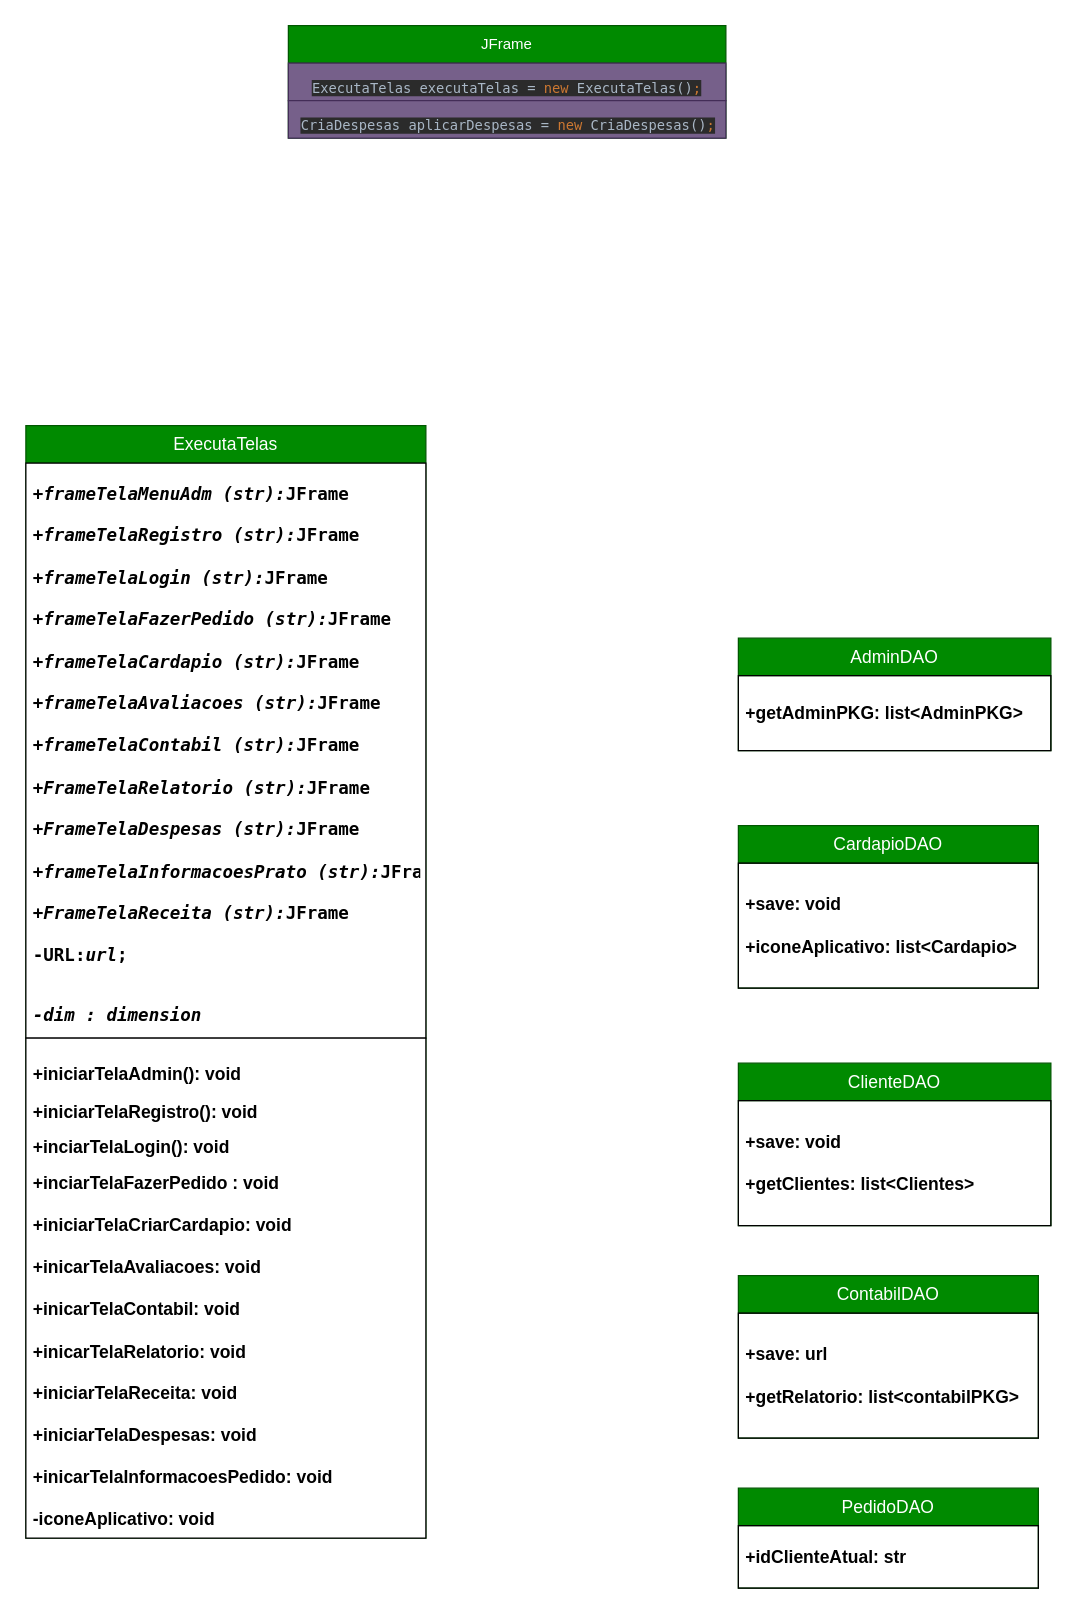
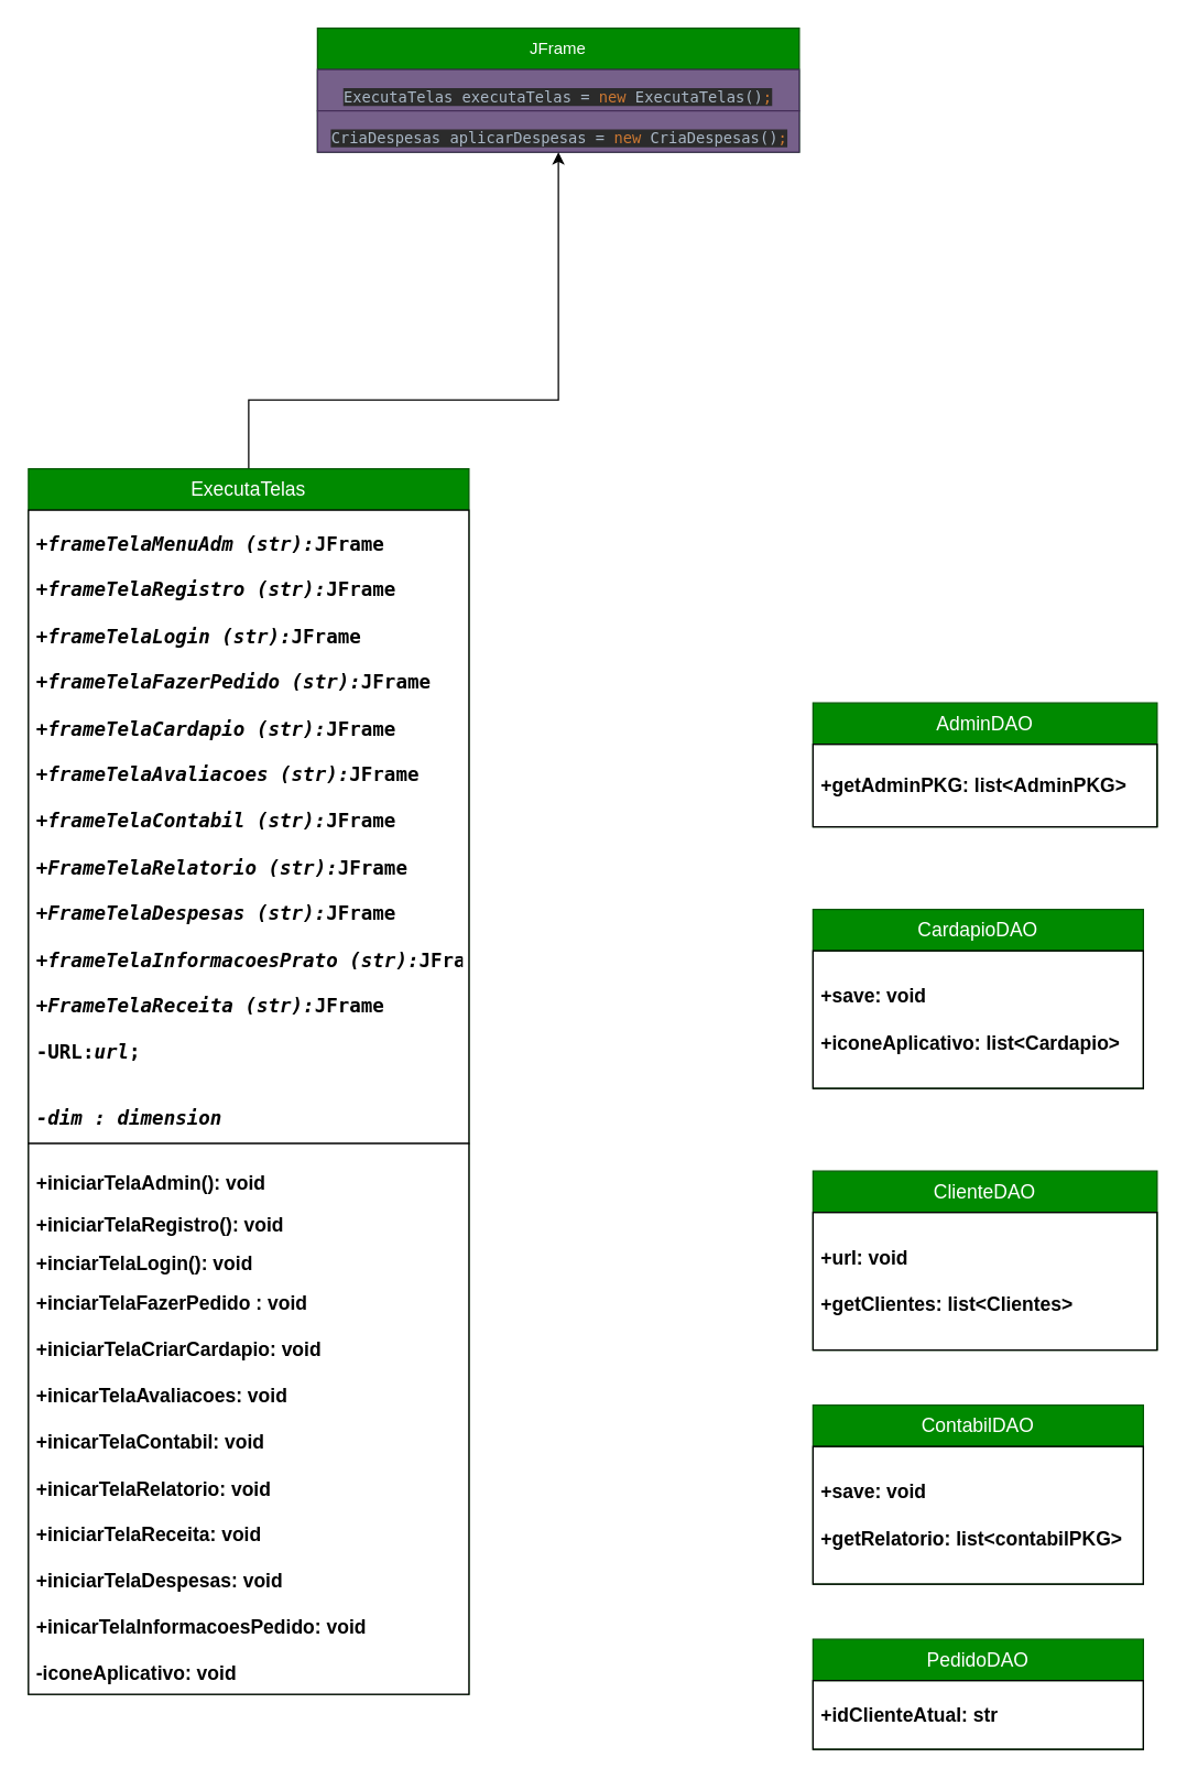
  <mxCell id="0" />
  <mxCell id="1" parent="0" />
  <mxCell id="2" value="JFrame" style="swimlane;fontStyle=0;childLayout=stackLayout;horizontal=1;startSize=30;horizontalStack=0;resizeParent=1;resizeParentMax=0;resizeLast=0;collapsible=1;marginBottom=0;whiteSpace=wrap;html=1;fillColor=#008a00;strokeColor=#005700;fontColor=#ffffff;" vertex="1" parent="1"><mxGeometry x="230" y="20" width="350" height="90" as="geometry"><mxRectangle x="360" y="110" width="70" height="30" as="alternateBounds" /></mxGeometry></mxCell>
  <mxCell id="3" value="&lt;pre style=&quot;background-color: rgb(43, 43, 43); color: rgb(169, 183, 198); font-family: &amp;quot;JetBrains Mono&amp;quot;, monospace;&quot;&gt;ExecutaTelas executaTelas = &lt;span style=&quot;color: rgb(204, 120, 50);&quot;&gt;new &lt;/span&gt;ExecutaTelas()&lt;span style=&quot;color: rgb(204, 120, 50);&quot;&gt;;&lt;br style=&quot;font-size: 11px;&quot;&gt;&lt;/span&gt;&lt;/pre&gt;" style="text;strokeColor=#432D57;fillColor=#76608a;align=center;verticalAlign=middle;spacingLeft=4;spacingRight=4;overflow=hidden;points=[[0,0.5],[1,0.5]];portConstraint=eastwest;rotatable=0;whiteSpace=wrap;html=1;fontColor=#ffffff;fontSize=11;" vertex="1" parent="2"><mxGeometry y="30" width="350" height="30" as="geometry" /></mxCell>
  <mxCell id="4" value="&lt;pre style=&quot;text-align: left; background-color: rgb(43, 43, 43); color: rgb(169, 183, 198); font-family: &amp;quot;JetBrains Mono&amp;quot;, monospace; font-size: 11px;&quot;&gt;CriaDespesas aplicarDespesas = &lt;span style=&quot;color: rgb(204, 120, 50); font-size: 11px;&quot;&gt;new &lt;/span&gt;CriaDespesas()&lt;span style=&quot;color: rgb(204, 120, 50); font-size: 11px;&quot;&gt;;&lt;br style=&quot;font-size: 11px;&quot;&gt;&lt;/span&gt;&lt;/pre&gt;" style="text;fillColor=#76608a;align=center;verticalAlign=middle;spacingLeft=2;spacingRight=0;overflow=hidden;points=[[0,0.5],[1,0.5]];portConstraint=eastwest;rotatable=0;whiteSpace=wrap;html=1;fontColor=#ffffff;strokeColor=#432D57;spacingBottom=0;fontSize=11;fontStyle=0" vertex="1" parent="2"><mxGeometry y="60" width="350" height="30" as="geometry" /></mxCell>
+ <mxCell id="5" style="edgeStyle=orthogonalEdgeStyle;rounded=0;orthogonalLoop=1;jettySize=auto;html=1;exitX=0.5;exitY=0;exitDx=0;exitDy=0;entryX=0.5;entryY=1;entryDx=0;entryDy=0;fontFamily=Helvetica;fontSize=14;fontColor=#000000;" edge="1" parent="1" source="6" target="2"><mxGeometry relative="1" as="geometry"><Array as="points"><mxPoint x="180" y="290" /><mxPoint x="405" y="290" /></Array></mxGeometry></mxCell>
  <mxCell id="6" value="ExecutaTelas" style="swimlane;fontStyle=0;childLayout=stackLayout;horizontal=1;startSize=30;horizontalStack=0;resizeParent=1;resizeParentMax=0;resizeLast=0;collapsible=1;marginBottom=0;whiteSpace=wrap;html=1;fontSize=14;fillColor=#008a00;fontColor=#ffffff;strokeColor=#005700;" vertex="1" parent="1"><mxGeometry x="20" y="340" width="320" height="890" as="geometry" /></mxCell>
  <mxCell id="7" value="&lt;pre style=&quot;font-family: &amp;quot;JetBrains Mono&amp;quot;, monospace; font-size: 14px;&quot;&gt;&lt;b&gt;&lt;span style=&quot;background-color: rgb(255, 255, 255); font-size: 14px;&quot;&gt;+&lt;span style=&quot;font-style: italic; font-size: 14px;&quot;&gt;frameTelaMenuAdm (str):&lt;/span&gt;&lt;/span&gt;JFrame &lt;span style=&quot;background-color: rgb(255, 255, 255); font-size: 14px;&quot;&gt;&lt;span style=&quot;font-style: italic; font-size: 14px;&quot;&gt;&lt;br&gt;&lt;/span&gt;&lt;/span&gt;&lt;span style=&quot;background-color: rgb(255, 255, 255); font-size: 14px;&quot;&gt;&lt;br style=&quot;font-size: 14px;&quot;&gt;+&lt;span style=&quot;font-style: italic; font-size: 14px;&quot;&gt;frameTelaRegistro (str):&lt;/span&gt;&lt;/span&gt;JFrame &lt;span style=&quot;background-color: rgb(255, 255, 255); font-size: 14px;&quot;&gt;&lt;span style=&quot;font-style: italic; font-size: 14px;&quot;&gt;&lt;br&gt;&lt;/span&gt;&lt;/span&gt;&lt;span style=&quot;background-color: rgb(255, 255, 255); font-size: 14px;&quot;&gt;&lt;br style=&quot;font-size: 14px;&quot;&gt;&lt;span style=&quot;font-style: italic; font-size: 14px;&quot;&gt;+frameTelaLogin &lt;/span&gt;&lt;/span&gt;&lt;span style=&quot;font-style: italic;&quot;&gt;(str):&lt;/span&gt;&lt;span style=&quot;background-color: initial;&quot;&gt;JFrame&lt;/span&gt;&lt;span style=&quot;background-color: rgb(255, 255, 255); font-size: 14px;&quot;&gt;&lt;span style=&quot;font-style: italic; font-size: 14px;&quot;&gt;&lt;br&gt;&lt;/span&gt;&lt;/span&gt;&lt;span style=&quot;background-color: rgb(255, 255, 255); font-size: 14px;&quot;&gt;&lt;br style=&quot;font-size: 14px;&quot;&gt;+&lt;span style=&quot;font-style: italic; font-size: 14px;&quot;&gt;frameTelaFazerPedido &lt;/span&gt;&lt;/span&gt;&lt;span style=&quot;font-style: italic;&quot;&gt;(str):&lt;/span&gt;&lt;span style=&quot;background-color: initial;&quot;&gt;JFrame&lt;/span&gt;&lt;span style=&quot;background-color: rgb(255, 255, 255); font-size: 14px;&quot;&gt;&lt;span style=&quot;font-style: italic; font-size: 14px;&quot;&gt;&lt;br&gt;&lt;/span&gt;&lt;/span&gt;&lt;span style=&quot;background-color: rgb(255, 255, 255); font-size: 14px;&quot;&gt;&lt;br style=&quot;font-size: 14px;&quot;&gt;+&lt;span style=&quot;font-style: italic; font-size: 14px;&quot;&gt;frameTelaCardapio &lt;/span&gt;&lt;/span&gt;&lt;span style=&quot;font-style: italic;&quot;&gt;(str):&lt;/span&gt;&lt;span style=&quot;background-color: initial;&quot;&gt;JFrame&lt;/span&gt;&lt;span style=&quot;background-color: rgb(255, 255, 255); font-size: 14px;&quot;&gt;&lt;span style=&quot;font-style: italic; font-size: 14px;&quot;&gt;&lt;br&gt;&lt;/span&gt;&lt;/span&gt;&lt;span style=&quot;background-color: rgb(255, 255, 255); font-size: 14px;&quot;&gt;&lt;br style=&quot;font-size: 14px;&quot;&gt;+&lt;span style=&quot;font-style: italic; font-size: 14px;&quot;&gt;frameTelaAvaliacoes &lt;/span&gt;&lt;/span&gt;&lt;span style=&quot;font-style: italic;&quot;&gt;(str):&lt;/span&gt;&lt;span style=&quot;background-color: initial;&quot;&gt;JFrame&lt;/span&gt;&lt;span style=&quot;background-color: rgb(255, 255, 255); font-size: 14px;&quot;&gt;&lt;span style=&quot;font-style: italic; font-size: 14px;&quot;&gt;&lt;br&gt;&lt;/span&gt;&lt;/span&gt;&lt;span style=&quot;background-color: rgb(255, 255, 255); font-size: 14px;&quot;&gt;&lt;br style=&quot;font-size: 14px;&quot;&gt;+&lt;span style=&quot;font-style: italic; font-size: 14px;&quot;&gt;frameTelaContabil &lt;/span&gt;&lt;/span&gt;&lt;span style=&quot;font-style: italic;&quot;&gt;(str):&lt;/span&gt;&lt;span style=&quot;background-color: initial;&quot;&gt;JFrame&lt;/span&gt;&lt;span style=&quot;background-color: rgb(255, 255, 255); font-size: 14px;&quot;&gt;&lt;span style=&quot;font-style: italic; font-size: 14px;&quot;&gt;&lt;br&gt;&lt;/span&gt;&lt;/span&gt;&lt;span style=&quot;background-color: rgb(255, 255, 255); font-size: 14px;&quot;&gt;&lt;br style=&quot;font-size: 14px;&quot;&gt;+&lt;span style=&quot;font-style: italic; font-size: 14px;&quot;&gt;FrameTelaRelatorio &lt;/span&gt;&lt;/span&gt;&lt;span style=&quot;font-style: italic;&quot;&gt;(str):&lt;/span&gt;&lt;span style=&quot;background-color: initial;&quot;&gt;JFrame&lt;/span&gt;&lt;span style=&quot;background-color: rgb(255, 255, 255); font-size: 14px;&quot;&gt;&lt;span style=&quot;font-style: italic; font-size: 14px;&quot;&gt;&lt;br&gt;&lt;/span&gt;&lt;/span&gt;&lt;span style=&quot;background-color: rgb(255, 255, 255); font-size: 14px;&quot;&gt;&lt;br style=&quot;font-size: 14px;&quot;&gt;+&lt;span style=&quot;font-style: italic; font-size: 14px;&quot;&gt;FrameTelaDespesas &lt;/span&gt;&lt;/span&gt;&lt;span style=&quot;font-style: italic;&quot;&gt;(str):&lt;/span&gt;&lt;span style=&quot;background-color: initial;&quot;&gt;JFrame&lt;/span&gt;&lt;span style=&quot;background-color: rgb(255, 255, 255); font-size: 14px;&quot;&gt;&lt;span style=&quot;font-style: italic; font-size: 14px;&quot;&gt;&lt;br&gt;&lt;/span&gt;&lt;/span&gt;&lt;span style=&quot;background-color: rgb(255, 255, 255); font-size: 14px;&quot;&gt;&lt;br style=&quot;font-size: 14px;&quot;&gt;+&lt;span style=&quot;font-style: italic; font-size: 14px;&quot;&gt;frameTelaInformacoesPrato &lt;/span&gt;&lt;/span&gt;&lt;span style=&quot;font-style: italic;&quot;&gt;(str):&lt;/span&gt;&lt;span style=&quot;background-color: initial;&quot;&gt;JFrame&lt;/span&gt;&lt;span style=&quot;background-color: rgb(255, 255, 255); font-size: 14px;&quot;&gt;&lt;span style=&quot;font-style: italic; font-size: 14px;&quot;&gt;&lt;br&gt;&lt;/span&gt;&lt;/span&gt;&lt;span style=&quot;background-color: rgb(255, 255, 255); font-size: 14px;&quot;&gt;&lt;br style=&quot;font-size: 14px;&quot;&gt;+&lt;span style=&quot;font-style: italic; font-size: 14px;&quot;&gt;FrameTelaReceita &lt;/span&gt;&lt;/span&gt;&lt;span style=&quot;font-style: italic;&quot;&gt;(str):&lt;/span&gt;&lt;span style=&quot;background-color: initial;&quot;&gt;JFrame&lt;/span&gt;&lt;span style=&quot;background-color: rgb(255, 255, 255); font-size: 14px;&quot;&gt;&lt;span style=&quot;font-style: italic; font-size: 14px;&quot;&gt;&lt;br&gt;&lt;/span&gt;&lt;/span&gt;&lt;span style=&quot;background-color: rgb(255, 255, 255); font-size: 14px;&quot;&gt;&lt;br style=&quot;font-size: 14px;&quot;&gt;-URL:&lt;span style=&quot;font-style: italic; font-size: 14px;&quot;&gt;url&lt;/span&gt;;&lt;/span&gt;&lt;/b&gt;&lt;/pre&gt;&lt;pre style=&quot;font-family: &amp;quot;JetBrains Mono&amp;quot;, monospace; font-size: 14px;&quot;&gt;&lt;span style=&quot;background-color: rgb(255, 255, 255); font-size: 14px;&quot;&gt;&lt;b&gt;&lt;br style=&quot;font-size: 14px;&quot;&gt;&lt;span style=&quot;font-style: italic; font-size: 14px;&quot;&gt;-dim : dimension&lt;/span&gt;&lt;/b&gt;&lt;/span&gt;&lt;/pre&gt;" style="text;strokeColor=default;fillColor=#FFFFFF;align=left;verticalAlign=middle;spacingLeft=4;spacingRight=4;overflow=hidden;points=[[0,0.5],[1,0.5]];portConstraint=eastwest;rotatable=0;whiteSpace=wrap;html=1;fontSize=14;labelBorderColor=none;" vertex="1" parent="6"><mxGeometry y="30" width="320" height="460" as="geometry" /></mxCell>
  <mxCell id="8" value="&lt;pre style=&quot;&quot;&gt;&lt;font face=&quot;Helvetica&quot;&gt;&lt;b&gt;+iniciarTelaAdmin(): void&lt;/b&gt;&lt;/font&gt;&lt;/pre&gt;&lt;pre style=&quot;line-height: 100%;&quot;&gt;&lt;font face=&quot;Helvetica&quot;&gt;&lt;b&gt;+iniciarTelaRegistro(): void&lt;/b&gt;&lt;/font&gt;&lt;/pre&gt;&lt;pre style=&quot;line-height: 100%;&quot;&gt;&lt;font face=&quot;Helvetica&quot;&gt;&lt;b&gt;+inciarTelaLogin(): void&lt;/b&gt;&lt;/font&gt;&lt;/pre&gt;&lt;div&gt;&lt;b&gt;+inciarTelaFazerPedido : void&lt;/b&gt;&lt;/div&gt;&lt;div&gt;&lt;b&gt;&lt;br&gt;&lt;/b&gt;&lt;/div&gt;&lt;div&gt;&lt;b&gt;+iniciarTelaCriarCardapio: void&lt;/b&gt;&lt;/div&gt;&lt;div&gt;&lt;b&gt;&lt;br&gt;&lt;/b&gt;&lt;/div&gt;&lt;div&gt;&lt;b&gt;+inicarTelaAvaliacoes: void&lt;/b&gt;&lt;/div&gt;&lt;div&gt;&lt;b&gt;&lt;br&gt;&lt;/b&gt;&lt;/div&gt;&lt;div&gt;&lt;b&gt;+inicarTelaContabil: void&lt;/b&gt;&lt;/div&gt;&lt;div&gt;&lt;b&gt;&lt;br&gt;&lt;/b&gt;&lt;/div&gt;&lt;div&gt;&lt;b&gt;+inicarTelaRelatorio: void&lt;/b&gt;&lt;/div&gt;&lt;div&gt;&lt;b&gt;&lt;br&gt;&lt;/b&gt;&lt;/div&gt;&lt;div&gt;&lt;b&gt;+iniciarTelaReceita: void&lt;/b&gt;&lt;/div&gt;&lt;div&gt;&lt;b&gt;&lt;br&gt;&lt;/b&gt;&lt;/div&gt;&lt;div&gt;&lt;b&gt;+iniciarTelaDespesas: void&lt;/b&gt;&lt;/div&gt;&lt;div&gt;&lt;b&gt;&lt;br&gt;&lt;/b&gt;&lt;/div&gt;&lt;div&gt;&lt;b&gt;+inicarTelaInformacoesPedido: void&lt;/b&gt;&lt;/div&gt;&lt;div&gt;&lt;b&gt;&lt;br&gt;&lt;/b&gt;&lt;/div&gt;&lt;div&gt;&lt;b&gt;-iconeAplicativo: void&lt;/b&gt;&lt;/div&gt;" style="text;strokeColor=default;fillColor=default;align=left;verticalAlign=middle;spacingLeft=4;spacingRight=4;overflow=hidden;points=[[0,0.5],[1,0.5]];portConstraint=eastwest;rotatable=0;whiteSpace=wrap;html=1;fontSize=14;labelBackgroundColor=none;fontColor=#000000;labelBorderColor=none;" vertex="1" parent="6"><mxGeometry y="490" width="320" height="400" as="geometry" /></mxCell>
  <mxCell id="9" value="AdminDAO" style="swimlane;fontStyle=0;childLayout=stackLayout;horizontal=1;startSize=30;horizontalStack=0;resizeParent=1;resizeParentMax=0;resizeLast=0;collapsible=1;marginBottom=0;whiteSpace=wrap;html=1;labelBackgroundColor=none;labelBorderColor=none;strokeColor=#005700;fontFamily=Helvetica;fontSize=14;fontColor=#ffffff;fillColor=#008a00;" vertex="1" parent="1"><mxGeometry x="590" y="510" width="250" height="90" as="geometry" /></mxCell>
  <mxCell id="10" value="&lt;b&gt;+getAdminPKG: list&amp;lt;AdminPKG&amp;gt;&lt;/b&gt;" style="text;strokeColor=default;fillColor=none;align=left;verticalAlign=middle;spacingLeft=4;spacingRight=4;overflow=hidden;points=[[0,0.5],[1,0.5]];portConstraint=eastwest;rotatable=0;whiteSpace=wrap;html=1;labelBackgroundColor=none;labelBorderColor=none;fontFamily=Helvetica;fontSize=14;fontColor=#000000;" vertex="1" parent="9"><mxGeometry y="30" width="250" height="60" as="geometry" /></mxCell>
  <mxCell id="11" value="ClienteDAO" style="swimlane;fontStyle=0;childLayout=stackLayout;horizontal=1;startSize=30;horizontalStack=0;resizeParent=1;resizeParentMax=0;resizeLast=0;collapsible=1;marginBottom=0;whiteSpace=wrap;html=1;labelBackgroundColor=none;labelBorderColor=none;strokeColor=#005700;fontFamily=Helvetica;fontSize=14;fontColor=#ffffff;fillColor=#008a00;" vertex="1" parent="1"><mxGeometry x="590" y="850" width="250" height="130" as="geometry" /></mxCell>
- <mxCell id="12" value="&lt;b&gt;+save: void&lt;br&gt;&lt;br&gt;+getClientes: list&amp;lt;Clientes&amp;gt;&lt;/b&gt;" style="text;strokeColor=default;fillColor=none;align=left;verticalAlign=middle;spacingLeft=4;spacingRight=4;overflow=hidden;points=[[0,0.5],[1,0.5]];portConstraint=eastwest;rotatable=0;whiteSpace=wrap;html=1;labelBackgroundColor=none;labelBorderColor=none;fontFamily=Helvetica;fontSize=14;fontColor=#000000;" vertex="1" parent="11"><mxGeometry y="30" width="250" height="100" as="geometry" /></mxCell>
+ <mxCell id="12" value="&lt;b&gt;+url: void&lt;br&gt;&lt;br&gt;+getClientes: list&amp;lt;Clientes&amp;gt;&lt;/b&gt;" style="text;strokeColor=default;fillColor=none;align=left;verticalAlign=middle;spacingLeft=4;spacingRight=4;overflow=hidden;points=[[0,0.5],[1,0.5]];portConstraint=eastwest;rotatable=0;whiteSpace=wrap;html=1;labelBackgroundColor=none;labelBorderColor=none;fontFamily=Helvetica;fontSize=14;fontColor=#000000;" vertex="1" parent="11"><mxGeometry y="30" width="250" height="100" as="geometry" /></mxCell>
  <mxCell id="13" value="CardapioDAO" style="swimlane;fontStyle=0;childLayout=stackLayout;horizontal=1;startSize=30;horizontalStack=0;resizeParent=1;resizeParentMax=0;resizeLast=0;collapsible=1;marginBottom=0;whiteSpace=wrap;html=1;labelBackgroundColor=none;labelBorderColor=none;strokeColor=#005700;fontFamily=Helvetica;fontSize=14;fontColor=#ffffff;fillColor=#008a00;" vertex="1" parent="1"><mxGeometry x="590" y="660" width="240" height="130" as="geometry" /></mxCell>
  <mxCell id="14" value="&lt;b&gt;+save: void&lt;br&gt;&lt;br&gt;+iconeAplicativo: list&amp;lt;Cardapio&amp;gt;&lt;/b&gt;" style="text;strokeColor=default;fillColor=none;align=left;verticalAlign=middle;spacingLeft=4;spacingRight=4;overflow=hidden;points=[[0,0.5],[1,0.5]];portConstraint=eastwest;rotatable=0;whiteSpace=wrap;html=1;labelBackgroundColor=none;labelBorderColor=none;fontFamily=Helvetica;fontSize=14;fontColor=#000000;" vertex="1" parent="13"><mxGeometry y="30" width="240" height="100" as="geometry" /></mxCell>
  <mxCell id="15" value="ContabilDAO" style="swimlane;fontStyle=0;childLayout=stackLayout;horizontal=1;startSize=30;horizontalStack=0;resizeParent=1;resizeParentMax=0;resizeLast=0;collapsible=1;marginBottom=0;whiteSpace=wrap;html=1;labelBackgroundColor=none;labelBorderColor=none;strokeColor=#005700;fontFamily=Helvetica;fontSize=14;fontColor=#ffffff;fillColor=#008a00;" vertex="1" parent="1"><mxGeometry x="590" y="1020" width="240" height="130" as="geometry" /></mxCell>
- <mxCell id="16" value="&lt;b&gt;+save: url&lt;br&gt;&lt;br&gt;+getRelatorio: list&amp;lt;contabilPKG&amp;gt;&lt;/b&gt;" style="text;strokeColor=default;fillColor=none;align=left;verticalAlign=middle;spacingLeft=4;spacingRight=4;overflow=hidden;points=[[0,0.5],[1,0.5]];portConstraint=eastwest;rotatable=0;whiteSpace=wrap;html=1;labelBackgroundColor=none;labelBorderColor=none;fontFamily=Helvetica;fontSize=14;fontColor=#000000;" vertex="1" parent="15"><mxGeometry y="30" width="240" height="100" as="geometry" /></mxCell>
+ <mxCell id="16" value="&lt;b&gt;+save: void&lt;br&gt;&lt;br&gt;+getRelatorio: list&amp;lt;contabilPKG&amp;gt;&lt;/b&gt;" style="text;strokeColor=default;fillColor=none;align=left;verticalAlign=middle;spacingLeft=4;spacingRight=4;overflow=hidden;points=[[0,0.5],[1,0.5]];portConstraint=eastwest;rotatable=0;whiteSpace=wrap;html=1;labelBackgroundColor=none;labelBorderColor=none;fontFamily=Helvetica;fontSize=14;fontColor=#000000;" vertex="1" parent="15"><mxGeometry y="30" width="240" height="100" as="geometry" /></mxCell>
  <mxCell id="17" value="PedidoDAO" style="swimlane;fontStyle=0;childLayout=stackLayout;horizontal=1;startSize=30;horizontalStack=0;resizeParent=1;resizeParentMax=0;resizeLast=0;collapsible=1;marginBottom=0;whiteSpace=wrap;html=1;labelBackgroundColor=none;labelBorderColor=none;strokeColor=#005700;fontFamily=Helvetica;fontSize=14;fontColor=#ffffff;fillColor=#008a00;" vertex="1" parent="1"><mxGeometry x="590" y="1190" width="240" height="80" as="geometry" /></mxCell>
  <mxCell id="18" value="&lt;b&gt;+idClienteAtual: str&lt;/b&gt;" style="text;strokeColor=default;fillColor=none;align=left;verticalAlign=middle;spacingLeft=4;spacingRight=4;overflow=hidden;points=[[0,0.5],[1,0.5]];portConstraint=eastwest;rotatable=0;whiteSpace=wrap;html=1;labelBackgroundColor=none;labelBorderColor=none;fontFamily=Helvetica;fontSize=14;fontColor=#000000;" vertex="1" parent="17"><mxGeometry y="30" width="240" height="50" as="geometry" /></mxCell>
